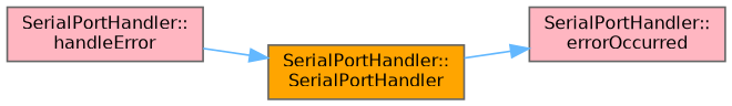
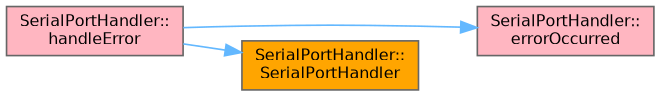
  digraph {
    rankdir=RL
    node [color=grey40 fillcolor=lightpink fontname=Helvetica fontsize=10 shape=box style=filled]
    edge [color=steelblue1 dir=back fontname=Helvetica fontsize=10 labelfontname=Helvetica labelfontsize=10 style=solid]
    n1 [color=gray40 fontcolor=black height=0.2 label="SerialPortHandler::\lerrorOccurred" width=0.4]
    n2 [height=0.2 label="SerialPortHandler::\lhandleError" width=0.4]
    n3 [fillcolor=orange height=0.2 label="SerialPortHandler::\lSerialPortHandler" width=0.4]
-   n1 -> n3
+   n1 -> n2
    n3 -> n2
  }
